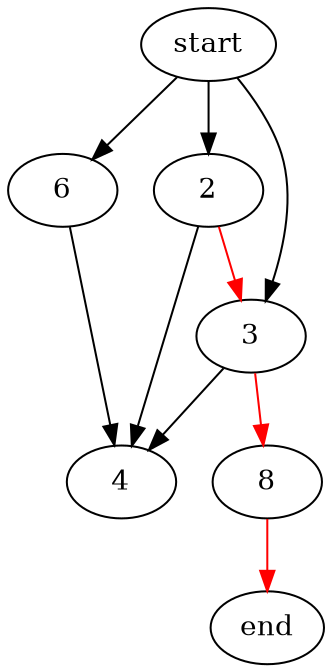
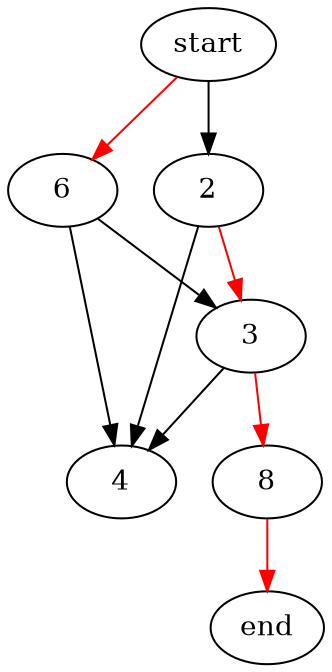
  digraph {
    n1 [label=6]
    4
    2
    3
    n5 [label=8]
    end
    start
    n1 -> 4
    2 -> 4
    2 -> 3 [color=red]
    3 -> 4
    3 -> n5 [color=red]
    n5 -> end [color=red]
-   start -> n1
+   start -> n1 [color=red]
    start -> 2 [color=black]
-   start -> 3
+   n1 -> 3
  }
